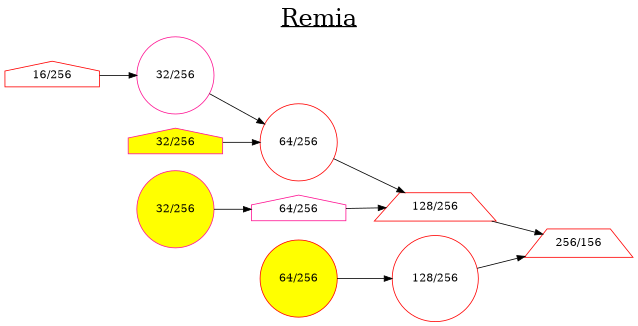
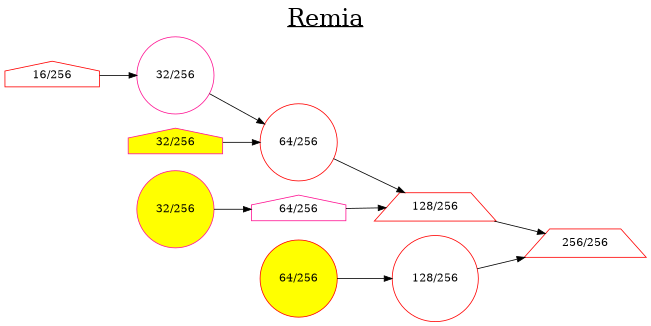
  digraph {
    fontsize=30
    label=<<u>Remia</u>>
    labelloc=t
    rankdir=LR
    node [color=red shape=circle]
-   n1 [label="256/156" shape=trapezium]
+   n1 [label=" 256/256 " shape=trapezium]
    n2 [label=" 128/256 " shape=trapezium]
    n3 [label=" 128/256 "]
    n4 [label=" 64/256 "]
    n5 [color=deeppink label=" 64/256 " shape=house]
    n6 [color=deeppink label=" 32/256 "]
    n7 [color=deeppink fillcolor=yellow label=" 32/256 " shape=house style=filled]
    n8 [label=" 16/256 " shape=house]
    n9 [color=deeppink fillcolor=yellow label=" 32/256 " style=filled]
    n10 [fillcolor=yellow label=" 64/256 " style=filled]
    n2 -> n1
    n3 -> n1
    n4 -> n2
    n5 -> n2
    n6 -> n4
    n7 -> n4
    n8 -> n6
    n9 -> n5
    n10 -> n3
  }
